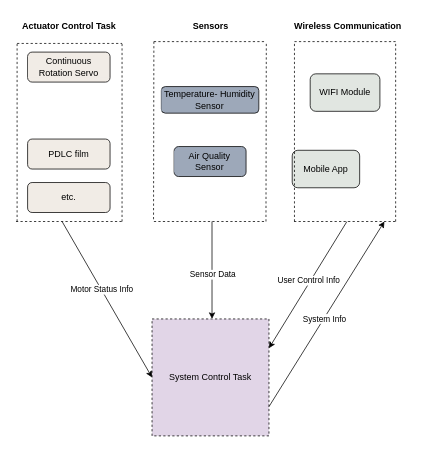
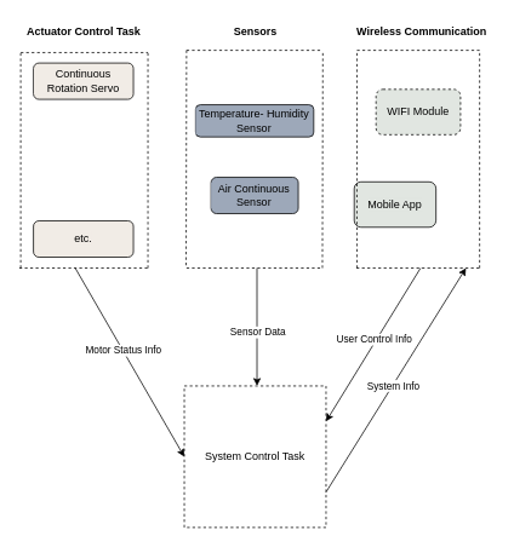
  <mxCell id="0" />
  <mxCell id="1" parent="0" />
- <mxCell id="2" value="Air Quality Sensor" style="rounded=1;whiteSpace=wrap;html=1;strokeColor=default;align=center;verticalAlign=middle;fontFamily=Helvetica;fontSize=12;fontColor=default;fillColor=light-dark(#9da8b9, #ededed);labelBackgroundColor=light-dark(#9da8b9, #ededed);" parent="1" vertex="1"><mxGeometry x="231.46" y="195" width="96" height="40" as="geometry" /></mxCell>
+ <mxCell id="2" value="Air Continuous Sensor" style="rounded=1;whiteSpace=wrap;html=1;strokeColor=default;align=center;verticalAlign=middle;fontFamily=Helvetica;fontSize=12;fontColor=default;fillColor=light-dark(#9da8b9, #ededed);labelBackgroundColor=light-dark(#9da8b9, #ededed);" parent="1" vertex="1"><mxGeometry x="231.46" y="195" width="96" height="40" as="geometry" /></mxCell>
  <mxCell id="3" value="Temperature- Humidity Sensor" style="rounded=1;whiteSpace=wrap;html=1;strokeColor=default;align=center;verticalAlign=middle;fontFamily=Helvetica;fontSize=12;fontColor=default;fillColor=light-dark(#9da8b9, #ededed);labelBackgroundColor=light-dark(#9da8b9, #ededed);" parent="1" vertex="1"><mxGeometry x="214.46" y="115" width="130" height="35.46" as="geometry" /></mxCell>
- <mxCell id="4" value="WIFI Module" style="rounded=1;whiteSpace=wrap;html=1;strokeColor=default;align=center;verticalAlign=middle;fontFamily=Helvetica;fontSize=12;fontColor=default;fillColor=light-dark(#e1e6e1, #ededed);labelBackgroundColor=light-dark(#e1e6e1, #ededed);" parent="1" vertex="1"><mxGeometry x="413" y="98" width="93" height="50" as="geometry" /></mxCell>
+ <mxCell id="4" value="WIFI Module" style="rounded=1;whiteSpace=wrap;html=1;strokeColor=default;align=center;verticalAlign=middle;fontFamily=Helvetica;fontSize=12;fontColor=default;fillColor=light-dark(#e1e6e1, #ededed);labelBackgroundColor=light-dark(#e1e6e1, #ededed);dashed=1;" parent="1" vertex="1"><mxGeometry x="413" y="98" width="93" height="50" as="geometry" /></mxCell>
  <mxCell id="5" value="Mobile App" style="rounded=1;whiteSpace=wrap;html=1;strokeColor=default;align=center;verticalAlign=middle;fontFamily=Helvetica;fontSize=12;fontColor=default;fillColor=light-dark(#e1e6e1, #ededed);labelBackgroundColor=light-dark(#e1e6e1, #ededed);" parent="1" vertex="1"><mxGeometry x="389" y="200" width="90" height="50" as="geometry" /></mxCell>
  <mxCell id="6" value="" style="endArrow=none;dashed=1;html=1;rounded=0;" parent="1" edge="1"><mxGeometry width="50" height="50" relative="1" as="geometry"><mxPoint x="392" y="55" as="sourcePoint" /><mxPoint x="527" y="55" as="targetPoint" /></mxGeometry></mxCell>
  <mxCell id="7" value="" style="endArrow=none;dashed=1;html=1;rounded=0;" parent="1" edge="1"><mxGeometry width="50" height="50" relative="1" as="geometry"><mxPoint x="391.5" y="295" as="sourcePoint" /><mxPoint x="526.5" y="295" as="targetPoint" /></mxGeometry></mxCell>
  <mxCell id="8" value="" style="endArrow=none;dashed=1;html=1;rounded=0;" parent="1" edge="1"><mxGeometry width="50" height="50" relative="1" as="geometry"><mxPoint x="392" y="295" as="sourcePoint" /><mxPoint x="392" y="55" as="targetPoint" /></mxGeometry></mxCell>
  <mxCell id="9" value="" style="endArrow=none;dashed=1;html=1;rounded=0;" parent="1" edge="1"><mxGeometry width="50" height="50" relative="1" as="geometry"><mxPoint x="527" y="295" as="sourcePoint" /><mxPoint x="527" y="56" as="targetPoint" /></mxGeometry></mxCell>
- <mxCell id="10" value="System Control Task" style="whiteSpace=wrap;html=1;aspect=fixed;dashed=1;fillColor=#e1d5e7;" parent="1" vertex="1"><mxGeometry x="202" y="425" width="156" height="156" as="geometry" /></mxCell>
+ <mxCell id="10" value="System Control Task" style="whiteSpace=wrap;html=1;aspect=fixed;dashed=1;" parent="1" vertex="1"><mxGeometry x="202" y="425" width="156" height="156" as="geometry" /></mxCell>
  <mxCell id="11" value="&lt;b&gt;Wireless Communication&lt;/b&gt;" style="text;html=1;align=center;verticalAlign=middle;whiteSpace=wrap;rounded=0;" parent="1" vertex="1"><mxGeometry x="384" y="20.46" width="159" height="30" as="geometry" /></mxCell>
  <mxCell id="12" value="" style="endArrow=none;dashed=1;html=1;rounded=0;" parent="1" edge="1"><mxGeometry width="50" height="50" relative="1" as="geometry"><mxPoint x="22" y="57.46" as="sourcePoint" /><mxPoint x="162" y="57.46" as="targetPoint" /></mxGeometry></mxCell>
  <mxCell id="13" value="" style="endArrow=none;dashed=1;html=1;rounded=0;" parent="1" edge="1"><mxGeometry width="50" height="50" relative="1" as="geometry"><mxPoint x="22" y="295" as="sourcePoint" /><mxPoint x="22" y="57.46" as="targetPoint" /></mxGeometry></mxCell>
  <mxCell id="14" value="" style="endArrow=none;dashed=1;html=1;rounded=0;" parent="1" edge="1"><mxGeometry width="50" height="50" relative="1" as="geometry"><mxPoint x="162" y="295" as="sourcePoint" /><mxPoint x="162" y="57.46" as="targetPoint" /></mxGeometry></mxCell>
  <mxCell id="15" value="&lt;b&gt;Sensors&lt;/b&gt;" style="text;html=1;align=center;verticalAlign=middle;whiteSpace=wrap;rounded=0;" parent="1" vertex="1"><mxGeometry x="240.73" y="20.46" width="78.54" height="30" as="geometry" /></mxCell>
  <mxCell id="16" value="" style="endArrow=classic;html=1;rounded=0;entryX=0;entryY=0.5;entryDx=0;entryDy=0;jumpStyle=none;" parent="1" target="10" edge="1"><mxGeometry width="50" height="50" relative="1" as="geometry"><mxPoint x="82" y="295" as="sourcePoint" /><mxPoint x="192" y="305" as="targetPoint" /></mxGeometry></mxCell>
  <mxCell id="17" value="Motor Status Info" style="edgeLabel;html=1;align=center;verticalAlign=middle;resizable=0;points=[];" parent="16" vertex="1" connectable="0"><mxGeometry x="-0.124" relative="1" as="geometry"><mxPoint as="offset" /></mxGeometry></mxCell>
  <mxCell id="18" value="" style="endArrow=classic;html=1;rounded=0;entryX=0.513;entryY=-0.001;entryDx=0;entryDy=0;entryPerimeter=0;" parent="1" edge="1" target="10"><mxGeometry width="50" height="50" relative="1" as="geometry"><mxPoint x="282" y="295" as="sourcePoint" /><mxPoint x="282" y="425" as="targetPoint" /></mxGeometry></mxCell>
  <mxCell id="19" value="Sensor Data" style="edgeLabel;html=1;align=center;verticalAlign=middle;resizable=0;points=[];" parent="18" vertex="1" connectable="0"><mxGeometry x="0.094" relative="1" as="geometry"><mxPoint as="offset" /></mxGeometry></mxCell>
- <mxCell id="20" value="&lt;span&gt;PDLC film&lt;/span&gt;" style="rounded=1;whiteSpace=wrap;html=1;strokeColor=default;align=center;verticalAlign=middle;fontFamily=Helvetica;fontSize=12;fontColor=default;fillColor=light-dark(#f1ece6, #ededed);labelBackgroundColor=light-dark(#f1ece6, #ededed);" parent="1" vertex="1"><mxGeometry x="36" y="185" width="110" height="40" as="geometry" /></mxCell>
  <mxCell id="21" value="" style="endArrow=none;dashed=1;html=1;rounded=0;" parent="1" edge="1"><mxGeometry width="50" height="50" relative="1" as="geometry"><mxPoint x="20.5" y="295" as="sourcePoint" /><mxPoint x="161.5" y="295" as="targetPoint" /></mxGeometry></mxCell>
  <mxCell id="22" value="Continuous Rotation Servo" style="rounded=1;whiteSpace=wrap;html=1;strokeColor=default;align=center;verticalAlign=middle;fontFamily=Helvetica;fontSize=12;fontColor=default;fillColor=light-dark(#f1ece6, #ededed);labelBackgroundColor=light-dark(#f1ece6, #ededed);" parent="1" vertex="1"><mxGeometry x="36" y="69" width="110" height="40" as="geometry" /></mxCell>
  <mxCell id="23" value="etc." style="rounded=1;whiteSpace=wrap;html=1;strokeColor=default;align=center;verticalAlign=middle;fontFamily=Helvetica;fontSize=12;fontColor=default;fillColor=light-dark(#f1ece6, #ededed);labelBackgroundColor=light-dark(#f1ece6, #ededed);" parent="1" vertex="1"><mxGeometry x="36" y="243" width="110" height="40" as="geometry" /></mxCell>
  <mxCell id="24" value="" style="endArrow=none;dashed=1;html=1;rounded=0;" parent="1" edge="1"><mxGeometry width="50" height="50" relative="1" as="geometry"><mxPoint x="204.46" y="55" as="sourcePoint" /><mxPoint x="354.46" y="55" as="targetPoint" /></mxGeometry></mxCell>
  <mxCell id="25" value="" style="endArrow=none;dashed=1;html=1;rounded=0;" parent="1" edge="1"><mxGeometry width="50" height="50" relative="1" as="geometry"><mxPoint x="204.46" y="55" as="sourcePoint" /><mxPoint x="204" y="295" as="targetPoint" /></mxGeometry></mxCell>
  <mxCell id="26" value="" style="endArrow=none;dashed=1;html=1;rounded=0;" parent="1" edge="1"><mxGeometry width="50" height="50" relative="1" as="geometry"><mxPoint x="204.46" y="295" as="sourcePoint" /><mxPoint x="354.46" y="295" as="targetPoint" /></mxGeometry></mxCell>
  <mxCell id="27" value="" style="endArrow=none;dashed=1;html=1;rounded=0;" parent="1" edge="1"><mxGeometry width="50" height="50" relative="1" as="geometry"><mxPoint x="354" y="295" as="sourcePoint" /><mxPoint x="354.46" y="55" as="targetPoint" /></mxGeometry></mxCell>
  <mxCell id="28" value="" style="endArrow=classic;html=1;rounded=0;entryX=1;entryY=0.25;entryDx=0;entryDy=0;" parent="1" target="10" edge="1"><mxGeometry width="50" height="50" relative="1" as="geometry"><mxPoint x="462" y="295" as="sourcePoint" /><mxPoint x="570" y="515" as="targetPoint" /></mxGeometry></mxCell>
  <mxCell id="29" value="User Control Info" style="edgeLabel;html=1;align=center;verticalAlign=middle;resizable=0;points=[];" parent="28" vertex="1" connectable="0"><mxGeometry x="-0.049" y="1" relative="1" as="geometry"><mxPoint x="-3" y="-2" as="offset" /></mxGeometry></mxCell>
  <mxCell id="30" value="&lt;b&gt;Actuator Control Task&lt;/b&gt;" style="text;html=1;align=center;verticalAlign=middle;whiteSpace=wrap;rounded=0;" parent="1" vertex="1"><mxGeometry x="22" y="20.46" width="139" height="30" as="geometry" /></mxCell>
  <mxCell id="31" value="" style="endArrow=classic;html=1;rounded=0;exitX=1;exitY=0.75;exitDx=0;exitDy=0;" parent="1" source="10" edge="1"><mxGeometry width="50" height="50" relative="1" as="geometry"><mxPoint x="360" y="547" as="sourcePoint" /><mxPoint x="512" y="295" as="targetPoint" /></mxGeometry></mxCell>
  <mxCell id="32" value="System Info" style="edgeLabel;html=1;align=center;verticalAlign=middle;resizable=0;points=[];" parent="31" vertex="1" connectable="0"><mxGeometry x="-0.053" relative="1" as="geometry"><mxPoint as="offset" /></mxGeometry></mxCell>
